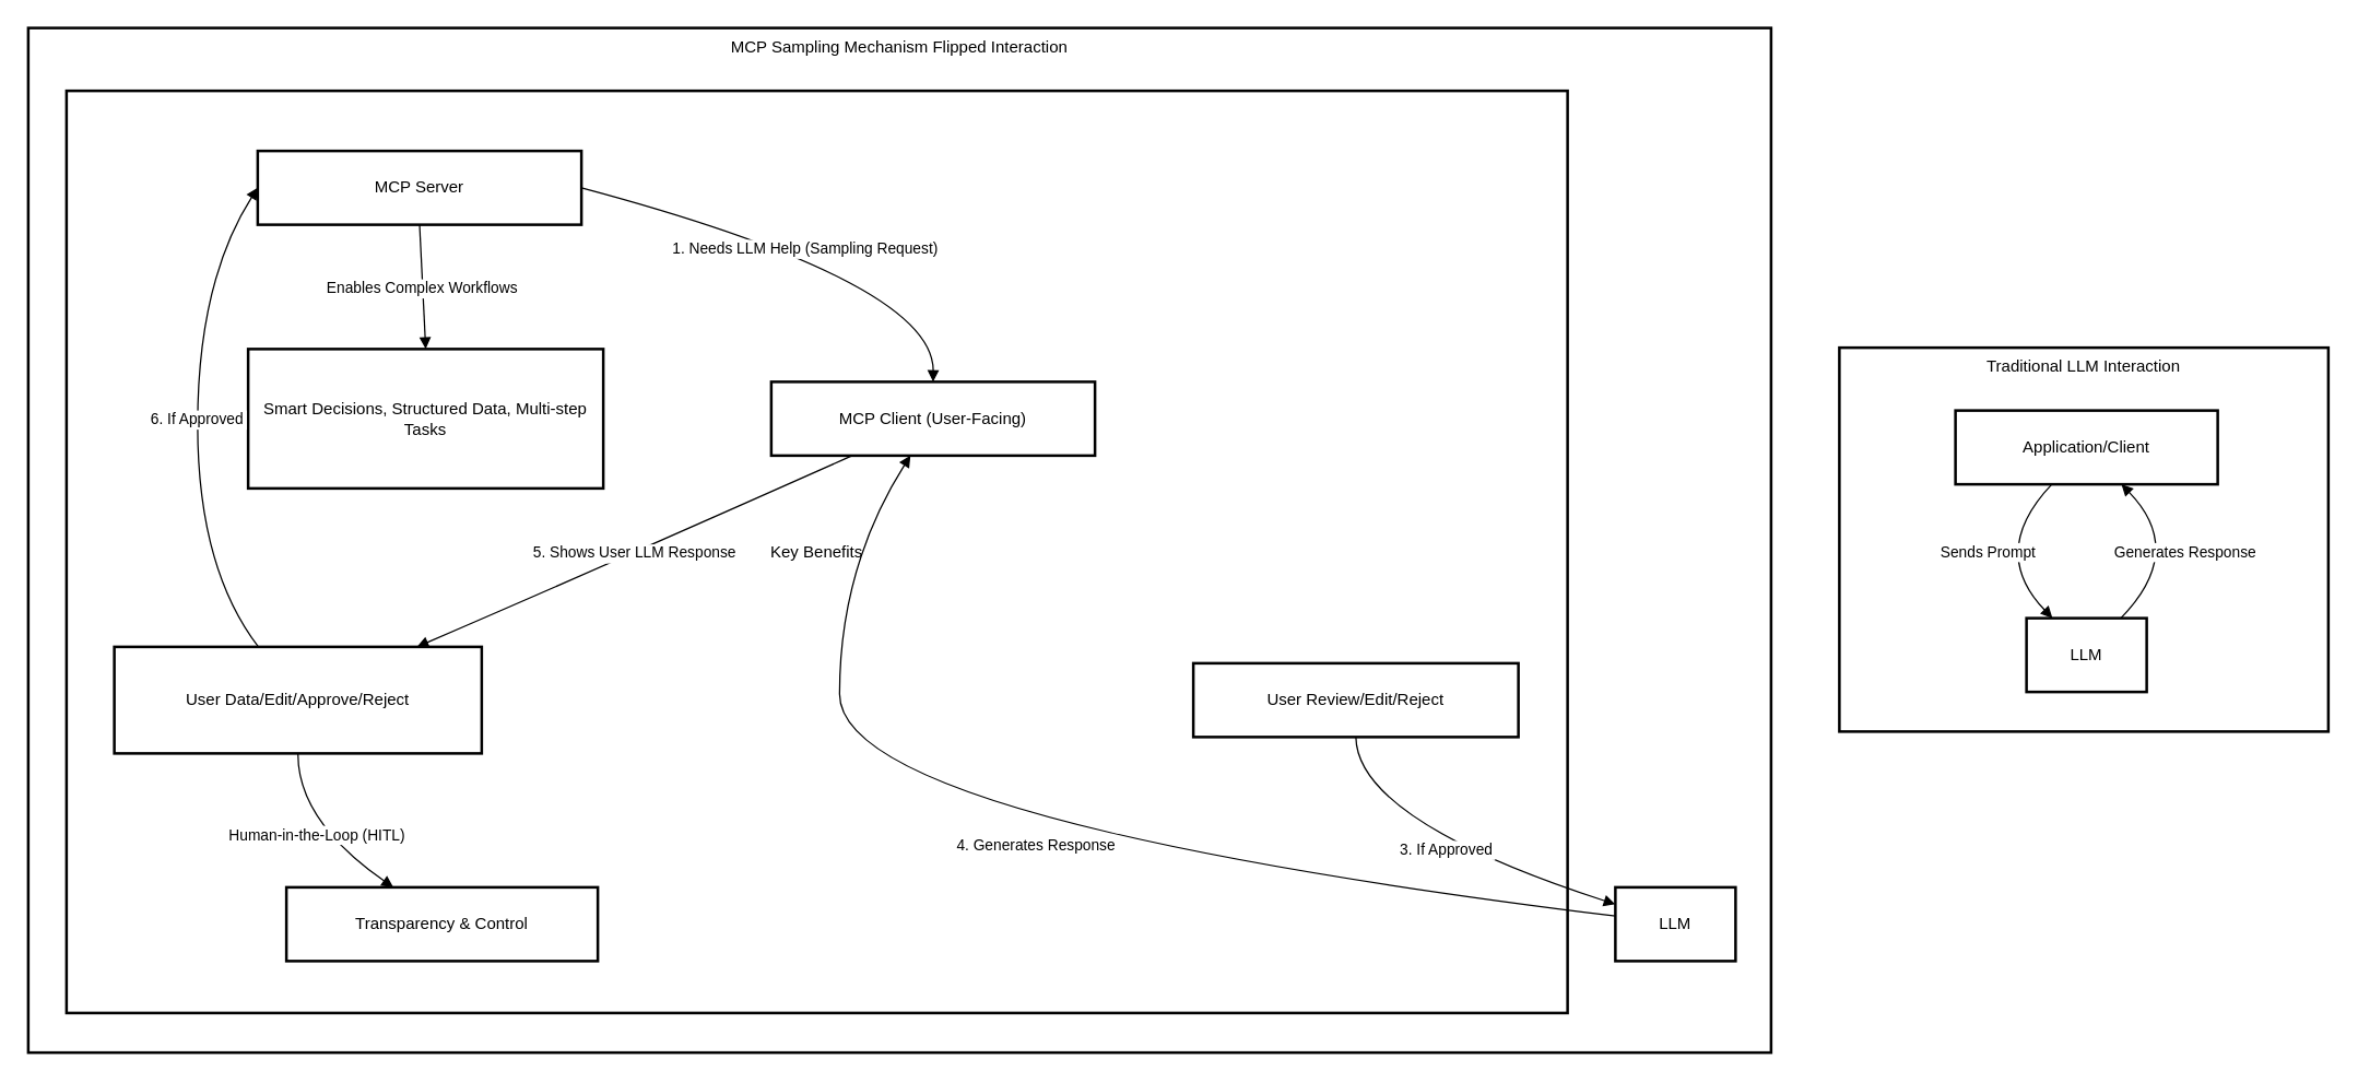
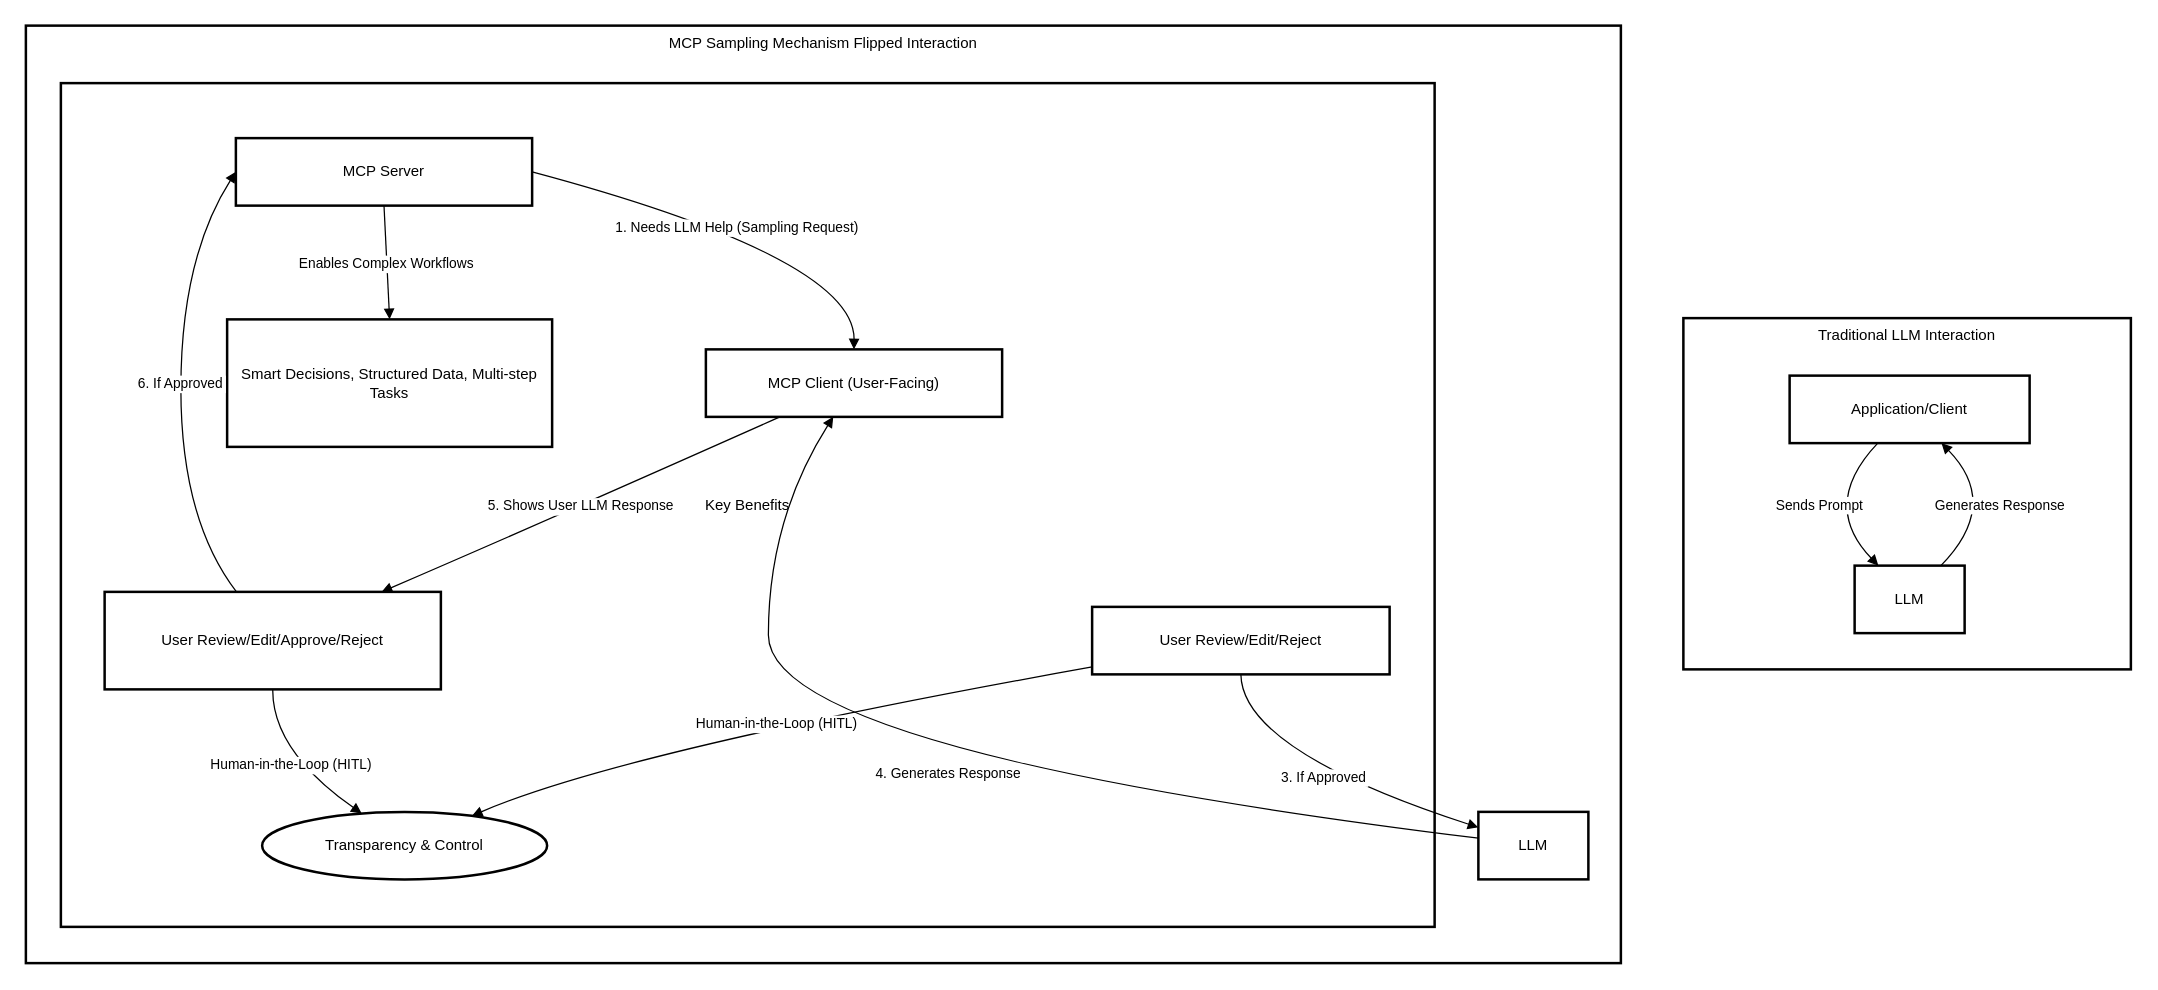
  <mxCell id="0" />
  <mxCell id="1" parent="0" />
  <mxCell id="2" value="MCP Sampling Mechanism Flipped Interaction" style="whiteSpace=wrap;strokeWidth=2;verticalAlign=top;" vertex="1" parent="1"><mxGeometry x="20" y="20" width="1276" height="750" as="geometry" /></mxCell>
  <mxCell id="3" value="MCP Server" style="whiteSpace=wrap;strokeWidth=2;" vertex="1" parent="2"><mxGeometry x="221" y="83" width="140" height="54" as="geometry" /></mxCell>
  <mxCell id="4" value="Key Benefits" style="whiteSpace=wrap;strokeWidth=2;" vertex="1" parent="2"><mxGeometry x="28" y="46" width="1099" height="675" as="geometry" /></mxCell>
  <mxCell id="5" value="MCP Client (User-Facing)" style="whiteSpace=wrap;strokeWidth=2;" vertex="1" parent="2"><mxGeometry x="544" y="259" width="237" height="54" as="geometry" /></mxCell>
  <mxCell id="6" value="User Review/Edit/Reject" style="whiteSpace=wrap;strokeWidth=2;" vertex="1" parent="2"><mxGeometry x="853" y="465" width="238" height="54" as="geometry" /></mxCell>
  <mxCell id="7" value="LLM" style="whiteSpace=wrap;strokeWidth=2;" vertex="1" parent="2"><mxGeometry x="1162" y="629" width="88" height="54" as="geometry" /></mxCell>
- <mxCell id="8" value="User Data/Edit/Approve/Reject" style="whiteSpace=wrap;strokeWidth=2;" vertex="1" parent="2"><mxGeometry x="63" y="453" width="269" height="78" as="geometry" /></mxCell>
- <mxCell id="9" value="Transparency &amp; Control" style="whiteSpace=wrap;strokeWidth=2;" vertex="1" parent="2"><mxGeometry x="189" y="629" width="228" height="54" as="geometry" /></mxCell>
+ <mxCell id="8" value="User Review/Edit/Approve/Reject" style="whiteSpace=wrap;strokeWidth=2;" vertex="1" parent="2"><mxGeometry x="63" y="453" width="269" height="78" as="geometry" /></mxCell>
+ <mxCell id="9" value="Transparency &amp; Control" style="ellipse;whiteSpace=wrap;strokeWidth=2;" vertex="1" parent="2"><mxGeometry x="189" y="629" width="228" height="54" as="geometry" /></mxCell>
  <mxCell id="10" value="Smart Decisions, Structured Data, Multi-step Tasks" style="whiteSpace=wrap;strokeWidth=2;" vertex="1" parent="2"><mxGeometry x="161" y="235" width="260" height="102" as="geometry" /></mxCell>
  <mxCell id="11" value="1. Needs LLM Help (Sampling Request)" style="curved=1;startArrow=none;endArrow=block;exitX=1;exitY=0.5;entryX=0.5;entryY=0;rounded=0;exitDx=0;exitDy=0;" edge="1" parent="2" source="19" target="5"><mxGeometry relative="1" as="geometry"><Array as="points"><mxPoint x="663" y="186" /></Array></mxGeometry></mxCell>
  <mxCell id="12" value="3. If Approved" style="curved=1;startArrow=none;endArrow=block;exitX=0.5;exitY=0.99;entryX=0;entryY=0.23;rounded=0;" edge="1" parent="2" source="6" target="7"><mxGeometry relative="1" as="geometry"><Array as="points"><mxPoint x="973" y="580" /></Array></mxGeometry></mxCell>
  <mxCell id="13" value="4. Generates Response" style="curved=1;startArrow=none;endArrow=block;exitX=0;exitY=0.39;entryX=0.43;entryY=1;rounded=0;" edge="1" parent="2" source="7" target="5"><mxGeometry relative="1" as="geometry"><Array as="points"><mxPoint x="594" y="580" /><mxPoint x="594" y="395" /></Array></mxGeometry></mxCell>
  <mxCell id="14" value="5. Shows User LLM Response" style="curved=1;startArrow=none;endArrow=block;exitX=0.25;exitY=1;entryX=0.83;entryY=-0.01;rounded=0;" edge="1" parent="2" source="5" target="8"><mxGeometry relative="1" as="geometry"><Array as="points"><mxPoint x="419" y="395" /></Array></mxGeometry></mxCell>
  <mxCell id="15" value="6. If Approved" style="curved=1;startArrow=none;endArrow=block;exitX=0.39;exitY=-0.01;entryX=0;entryY=0.5;rounded=0;entryDx=0;entryDy=0;" edge="1" parent="2" source="8" target="19"><mxGeometry relative="1" as="geometry"><Array as="points"><mxPoint x="124" y="395" /><mxPoint x="124" y="186" /></Array></mxGeometry></mxCell>
+ <mxCell id="16" value="Human-in-the-Loop (HITL)" style="curved=1;startArrow=none;endArrow=block;exitX=0;exitY=0.89;entryX=0.77;entryY=-0.01;rounded=0;" edge="1" parent="2" source="6" target="9"><mxGeometry relative="1" as="geometry"><Array as="points"><mxPoint x="478" y="580" /></Array></mxGeometry></mxCell>
  <mxCell id="17" value="Human-in-the-Loop (HITL)" style="curved=1;startArrow=none;endArrow=block;exitX=0.5;exitY=0.99;entryX=0.34;entryY=-0.01;rounded=0;" edge="1" parent="2" source="8" target="9"><mxGeometry relative="1" as="geometry"><Array as="points"><mxPoint x="197" y="580" /></Array></mxGeometry></mxCell>
  <mxCell id="18" value="Enables Complex Workflows" style="curved=1;startArrow=none;endArrow=block;exitX=0.5;exitY=1;entryX=0.5;entryY=0;rounded=0;exitDx=0;exitDy=0;" edge="1" parent="2" source="19" target="10"><mxGeometry relative="1" as="geometry"><Array as="points" /></mxGeometry></mxCell>
  <mxCell id="19" value="MCP Server" style="whiteSpace=wrap;strokeWidth=2;" vertex="1" parent="2"><mxGeometry x="168" y="90" width="237" height="54" as="geometry" /></mxCell>
  <mxCell id="20" value="Traditional LLM Interaction" style="whiteSpace=wrap;strokeWidth=2;verticalAlign=top;" vertex="1" parent="1"><mxGeometry x="1346" y="254" width="358" height="281" as="geometry" /></mxCell>
  <mxCell id="21" value="Application/Client" style="whiteSpace=wrap;strokeWidth=2;" vertex="1" parent="20"><mxGeometry x="85" y="46" width="192" height="54" as="geometry" /></mxCell>
  <mxCell id="22" value="LLM" style="whiteSpace=wrap;strokeWidth=2;" vertex="1" parent="20"><mxGeometry x="137" y="198" width="88" height="54" as="geometry" /></mxCell>
  <mxCell id="23" value="Sends Prompt" style="curved=1;startArrow=none;endArrow=block;exitX=0.37;exitY=0.99;entryX=0.21;entryY=-0.01;rounded=0;" edge="1" parent="20" source="21" target="22"><mxGeometry relative="1" as="geometry"><Array as="points"><mxPoint x="109" y="149" /></Array></mxGeometry></mxCell>
  <mxCell id="24" value="Generates Response" style="curved=1;startArrow=none;endArrow=block;exitX=0.79;exitY=-0.01;entryX=0.63;entryY=0.99;rounded=0;" edge="1" parent="20" source="22" target="21"><mxGeometry relative="1" as="geometry"><Array as="points"><mxPoint x="254" y="149" /></Array></mxGeometry></mxCell>
